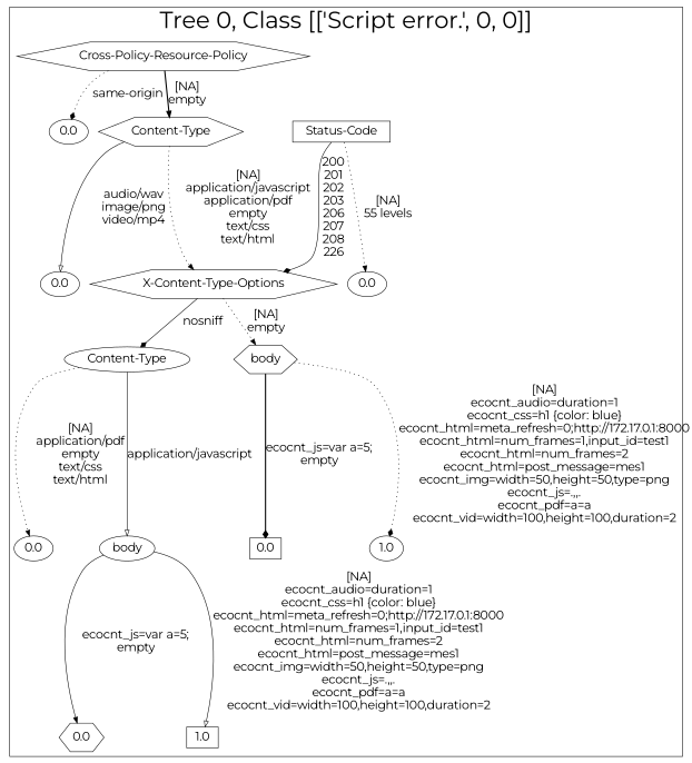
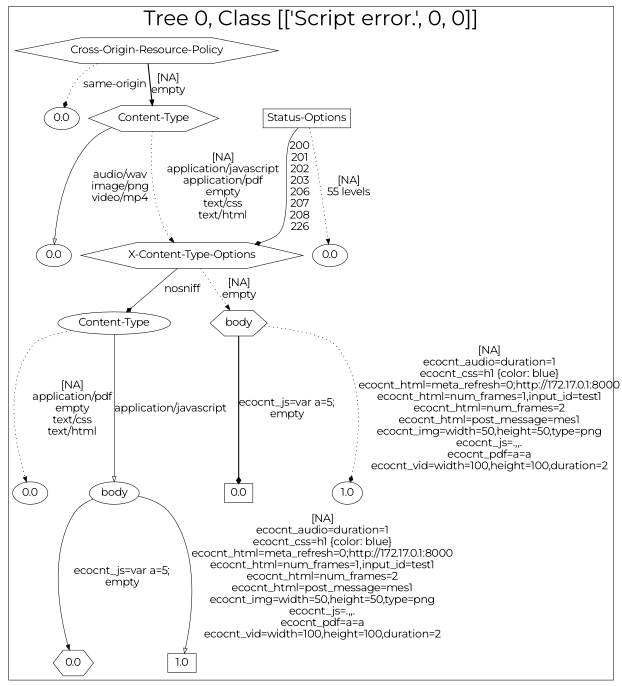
  digraph {
    fontname=Montserrat
    node [fontname=Montserrat fontsize=20 shape=ellipse]
    edge [arrowhead=normal fontname=Montserrat fontsize=20 style=dotted]
-   n1 [label="Status-Code" shape=box]
+   n1 [label="Status-Options" shape=box]
    n2 [label=0.0]
-   n3 [label="Cross-Policy-Resource-Policy" shape=hexagon]
+   n3 [label="Cross-Origin-Resource-Policy" shape=hexagon]
    n4 [label=0.0]
    n5 [label="Content-Type" shape=hexagon]
    n6 [label=0.0]
    n7 [label="X-Content-Type-Options" shape=hexagon]
    n8 [label="Content-Type"]
    n9 [label=body shape=hexagon]
    n10 [label=0.0]
    n11 [label=body]
    n12 [label=0.0 shape=box]
    n13 [label=1.0]
    n14 [label=0.0 shape=hexagon]
    n15 [label=1.0 shape=box]
    subgraph cluster_1 {
      fontsize=40
      label="Tree 0, Class [['Script error.', 0, 0]]"
      subgraph sub_2 {
        fontsize=40
        label="Tree 0, Class [['Script error.', 0, 0]]"
        n1
      }
      subgraph sub_3 {
        fontsize=40
        label="Tree 0, Class [['Script error.', 0, 0]]"
        n2
        n3
      }
      subgraph sub_4 {
        fontsize=40
        label="Tree 0, Class [['Script error.', 0, 0]]"
        n4
        n5
      }
      subgraph sub_5 {
        fontsize=40
        label="Tree 0, Class [['Script error.', 0, 0]]"
        n6
        n7
      }
      subgraph sub_6 {
        fontsize=40
        label="Tree 0, Class [['Script error.', 0, 0]]"
        n8
        n9
      }
      subgraph sub_7 {
        fontsize=40
        label="Tree 0, Class [['Script error.', 0, 0]]"
        n10
        n11
        n12
        n13
      }
      subgraph sub_8 {
        fontsize=40
        label="Tree 0, Class [['Script error.', 0, 0]]"
        n14
        n15
      }
    }
    n1 -> n2 [label="[NA]\n55 levels\n"]
    n1 -> n7 [arrowhead=diamond label="200\n201\n202\n203\n206\n207\n208\n226\n" style=solid]
    n3 -> n4 [arrowhead=diamond label="same-origin\n"]
    n3 -> n5 [label="[NA]\nempty\n" style=bold]
    n5 -> n6 [arrowhead=onormal label="audio/wav\nimage/png\nvideo/mp4\n" style=solid]
    n5 -> n7 [label="[NA]\napplication/javascript\napplication/pdf\nempty\ntext/css\ntext/html\n"]
    n7 -> n8 [arrowhead=diamond label="nosniff\n" style=solid]
    n7 -> n9 [label="[NA]\nempty\n"]
    n8 -> n10 [label="[NA]\napplication/pdf\nempty\ntext/css\ntext/html\n"]
    n8 -> n11 [arrowhead=onormal label="application/javascript\n" style=solid]
    n9 -> n12 [arrowhead=diamond label="ecocnt_js=var a=5;\nempty\n" style=bold]
    n9 -> n13 [arrowhead=diamond label="[NA]\necocnt_audio=duration=1\necocnt_css=h1 {color: blue}\necocnt_html=meta_refresh=0;http://172.17.0.1:8000\necocnt_html=num_frames=1,input_id=test1\necocnt_html=num_frames=2\necocnt_html=post_message=mes1\necocnt_img=width=50,height=50,type=png\necocnt_js=.,,.\necocnt_pdf=a=a\necocnt_vid=width=100,height=100,duration=2\n"]
    n11 -> n14 [label="ecocnt_js=var a=5;\nempty\n" style=solid]
    n11 -> n15 [arrowhead=onormal label="[NA]\necocnt_audio=duration=1\necocnt_css=h1 {color: blue}\necocnt_html=meta_refresh=0;http://172.17.0.1:8000\necocnt_html=num_frames=1,input_id=test1\necocnt_html=num_frames=2\necocnt_html=post_message=mes1\necocnt_img=width=50,height=50,type=png\necocnt_js=.,,.\necocnt_pdf=a=a\necocnt_vid=width=100,height=100,duration=2\n" style=solid]
  }
